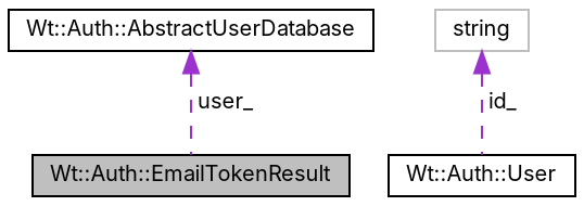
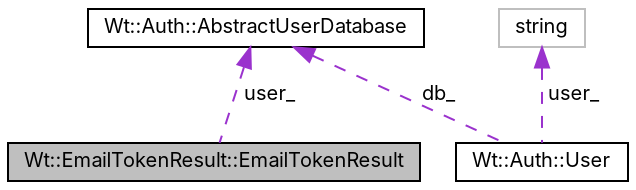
  digraph {
    fontname=Inter
    node [color=black fillcolor=white fontname=Inter fontsize=10 shape=record style=filled]
    edge [color=darkorchid3 dir=back fontname=Inter fontsize=10 labelfontname=Helvetica labelfontsize=10 style=dashed]
-   n1 [fillcolor=grey75 fontcolor=black height=0.2 label="Wt::Auth::EmailTokenResult" width=0.4]
+   n1 [fillcolor=grey75 fontcolor=black height=0.2 label="Wt::EmailTokenResult::EmailTokenResult" width=0.4]
    n2 [height=0.2 label="Wt::Auth::User" width=0.4]
    n3 [color=grey75 height=0.2 label=string width=0.4]
    n4 [height=0.2 label="Wt::Auth::AbstractUserDatabase" width=0.4]
-   n3 -> n2 [label=" id_"]
+   n3 -> n2 [label=" user_"]
    n4 -> n1 [label=" user_"]
+   n4 -> n2 [label=" db_"]
  }
